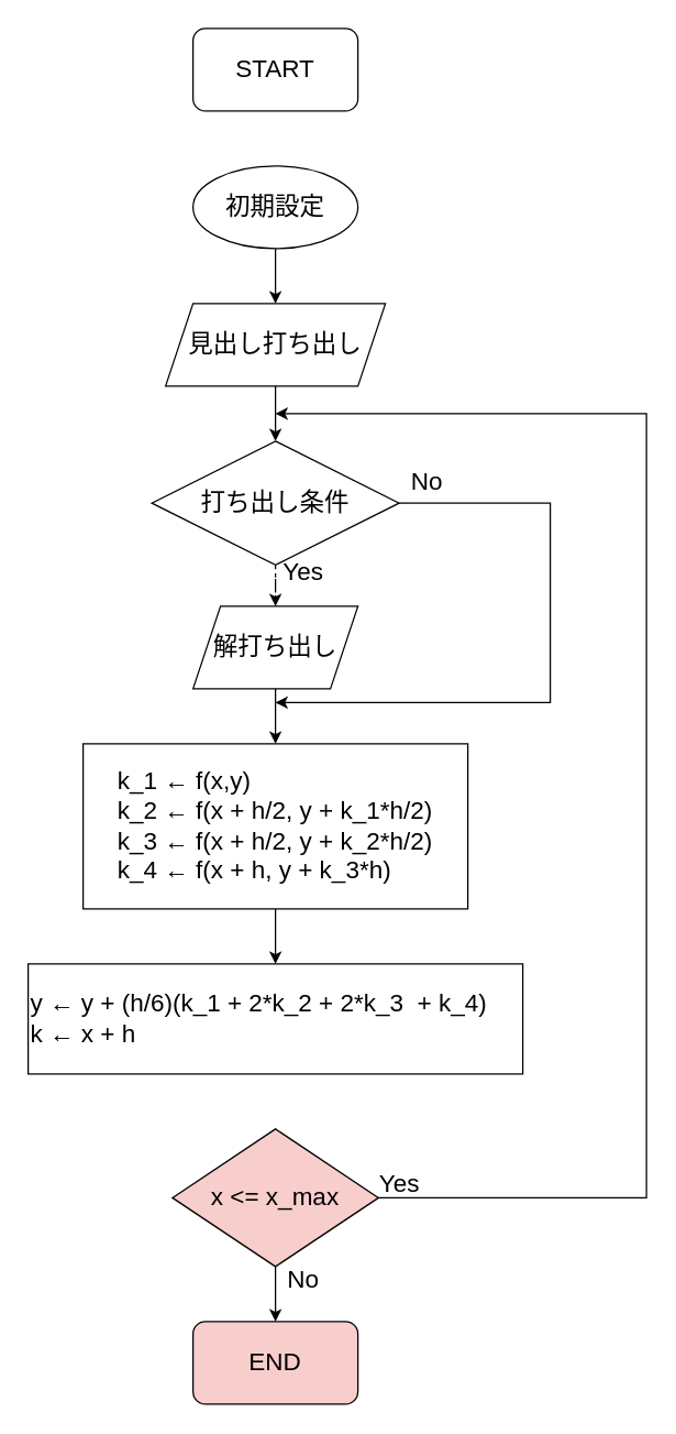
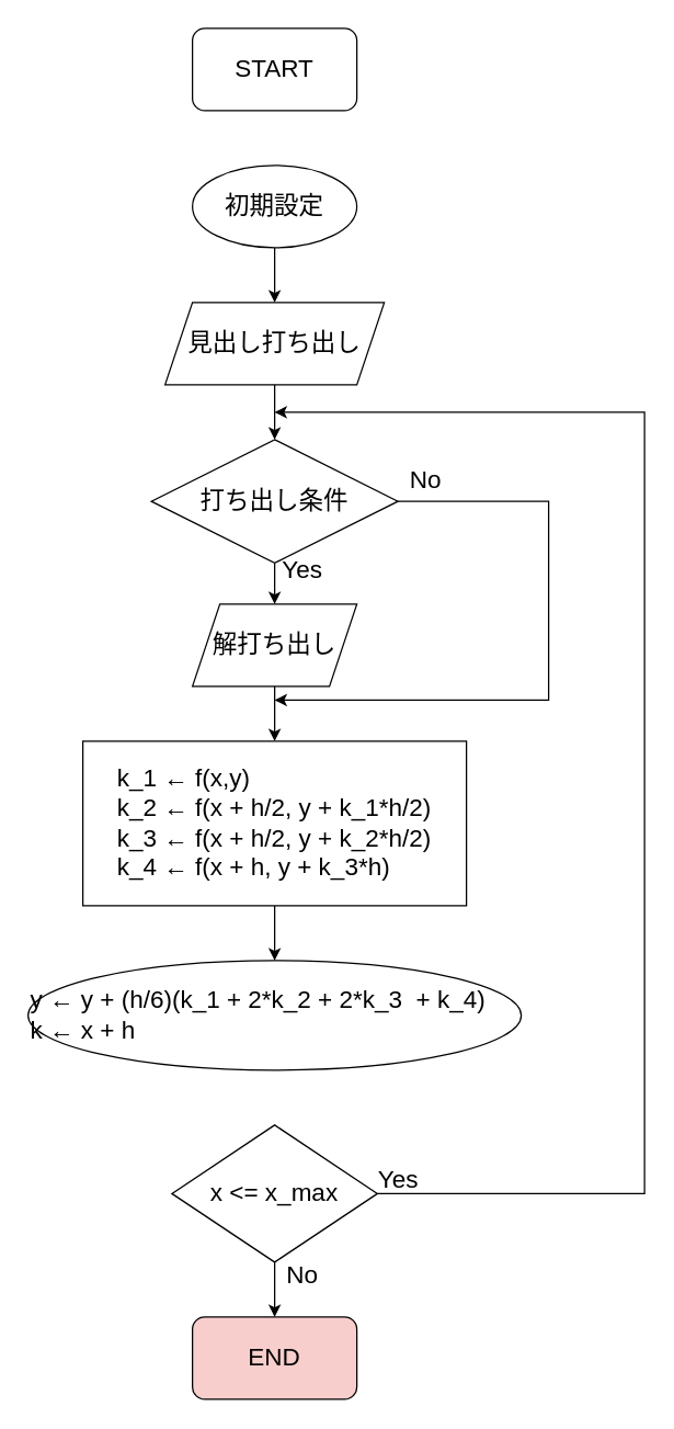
  <mxCell id="0" />
  <mxCell id="1" parent="0" />
  <mxCell id="2" value="END" style="rounded=1;whiteSpace=wrap;html=1;fontSize=18;fillColor=#f8cecc;" vertex="1" parent="1"><mxGeometry x="140" y="960" width="120" height="60" as="geometry" /></mxCell>
  <mxCell id="3" value="START" style="rounded=1;whiteSpace=wrap;html=1;fontSize=18;" vertex="1" parent="1"><mxGeometry x="140" y="20" width="120" height="60" as="geometry" /></mxCell>
  <mxCell id="4" value="" style="edgeStyle=orthogonalEdgeStyle;rounded=0;orthogonalLoop=1;jettySize=auto;html=1;fontSize=18;" edge="1" parent="1" source="5" target="7"><mxGeometry relative="1" as="geometry" /></mxCell>
  <mxCell id="5" value="初期設定" style="ellipse;whiteSpace=wrap;html=1;fontSize=18;" vertex="1" parent="1"><mxGeometry x="140" y="120" width="120" height="60" as="geometry" /></mxCell>
  <mxCell id="6" value="" style="edgeStyle=orthogonalEdgeStyle;rounded=0;orthogonalLoop=1;jettySize=auto;html=1;fontSize=18;" edge="1" parent="1" source="7" target="10"><mxGeometry relative="1" as="geometry" /></mxCell>
  <mxCell id="7" value="見出し打ち出し" style="shape=parallelogram;perimeter=parallelogramPerimeter;whiteSpace=wrap;html=1;fixedSize=1;rounded=0;fontSize=18;" vertex="1" parent="1"><mxGeometry x="120" y="220" width="160" height="60" as="geometry" /></mxCell>
- <mxCell id="8" value="" style="edgeStyle=orthogonalEdgeStyle;rounded=0;orthogonalLoop=1;jettySize=auto;html=1;fontSize=18;dashed=1;" edge="1" parent="1" source="10" target="12"><mxGeometry relative="1" as="geometry" /></mxCell>
+ <mxCell id="8" value="" style="edgeStyle=orthogonalEdgeStyle;rounded=0;orthogonalLoop=1;jettySize=auto;html=1;fontSize=18;" edge="1" parent="1" source="10" target="12"><mxGeometry relative="1" as="geometry" /></mxCell>
  <mxCell id="9" value="" style="edgeStyle=orthogonalEdgeStyle;rounded=0;orthogonalLoop=1;jettySize=auto;html=1;fontSize=18;" edge="1" parent="1" source="10"><mxGeometry relative="1" as="geometry"><mxPoint x="200" y="510" as="targetPoint" /><Array as="points"><mxPoint x="400" y="365" /><mxPoint x="400" y="510" /></Array></mxGeometry></mxCell>
  <mxCell id="10" value="打ち出し条件" style="rhombus;whiteSpace=wrap;html=1;rounded=0;fontSize=18;" vertex="1" parent="1"><mxGeometry x="110" y="320" width="180" height="90" as="geometry" /></mxCell>
  <mxCell id="11" value="" style="edgeStyle=orthogonalEdgeStyle;rounded=0;orthogonalLoop=1;jettySize=auto;html=1;fontSize=18;" edge="1" parent="1" source="12" target="14"><mxGeometry relative="1" as="geometry" /></mxCell>
  <mxCell id="12" value="解打ち出し" style="shape=parallelogram;perimeter=parallelogramPerimeter;whiteSpace=wrap;html=1;fixedSize=1;rounded=0;fontSize=18;" vertex="1" parent="1"><mxGeometry x="140" y="440" width="120" height="60" as="geometry" /></mxCell>
  <mxCell id="13" value="" style="edgeStyle=orthogonalEdgeStyle;rounded=0;orthogonalLoop=1;jettySize=auto;html=1;fontSize=18;" edge="1" parent="1" source="14" target="17"><mxGeometry relative="1" as="geometry" /></mxCell>
  <mxCell id="14" value="&lt;div style=&quot;text-align: left; font-size: 18px;&quot;&gt;&lt;span style=&quot;font-size: 18px;&quot;&gt;k_1 ← f(x,y)&lt;/span&gt;&lt;/div&gt;&lt;div style=&quot;text-align: left; font-size: 18px;&quot;&gt;&lt;span style=&quot;font-size: 18px;&quot;&gt;k_2&amp;nbsp;&lt;/span&gt;&lt;span style=&quot;font-size: 18px;&quot;&gt;← f(x + h/2, y + k_1*h/2)&lt;/span&gt;&lt;/div&gt;&lt;div style=&quot;text-align: left; font-size: 18px;&quot;&gt;&lt;span style=&quot;font-size: 18px;&quot;&gt;k_3 ← f(x + h/2, y + k_2*h/2)&lt;/span&gt;&lt;/div&gt;&lt;div style=&quot;text-align: left; font-size: 18px;&quot;&gt;&lt;span style=&quot;font-size: 18px;&quot;&gt;k_4 ← f(x + h, y + k_3*h)&lt;/span&gt;&lt;/div&gt;" style="whiteSpace=wrap;html=1;rounded=0;fontSize=18;" vertex="1" parent="1"><mxGeometry x="60" y="540" width="280" height="120" as="geometry" /></mxCell>
  <mxCell id="15" value="No" style="text;html=1;align=center;verticalAlign=middle;resizable=0;points=[];autosize=1;fontSize=18;" vertex="1" parent="1"><mxGeometry x="290" y="335" width="40" height="30" as="geometry" /></mxCell>
  <mxCell id="16" value="Yes" style="text;html=1;align=center;verticalAlign=middle;resizable=0;points=[];autosize=1;fontSize=18;" vertex="1" parent="1"><mxGeometry x="200" y="400" width="40" height="30" as="geometry" /></mxCell>
- <mxCell id="17" value="&lt;div style=&quot;font-size: 18px&quot;&gt;y ← y + (h/6)(k_1 + 2*k_2 + 2*k_3&amp;nbsp; + k_4)&lt;/div&gt;&lt;div style=&quot;font-size: 18px&quot;&gt;k ← x + h&lt;/div&gt;" style="whiteSpace=wrap;html=1;rounded=0;fontSize=18;align=left;" vertex="1" parent="1"><mxGeometry x="20" y="700" width="360" height="80" as="geometry" /></mxCell>
+ <mxCell id="17" value="&lt;div style=&quot;font-size: 18px&quot;&gt;y ← y + (h/6)(k_1 + 2*k_2 + 2*k_3&amp;nbsp; + k_4)&lt;/div&gt;&lt;div style=&quot;font-size: 18px&quot;&gt;k ← x + h&lt;/div&gt;" style="ellipse;whiteSpace=wrap;html=1;fontSize=18;align=left;" vertex="1" parent="1"><mxGeometry x="20" y="700" width="360" height="80" as="geometry" /></mxCell>
  <mxCell id="18" style="edgeStyle=orthogonalEdgeStyle;rounded=0;orthogonalLoop=1;jettySize=auto;html=1;exitX=0.5;exitY=1;exitDx=0;exitDy=0;fontSize=18;" edge="1" parent="1" source="17" target="17"><mxGeometry relative="1" as="geometry" /></mxCell>
  <mxCell id="19" value="" style="edgeStyle=orthogonalEdgeStyle;rounded=0;orthogonalLoop=1;jettySize=auto;html=1;fontSize=18;" edge="1" parent="1" source="21" target="2"><mxGeometry relative="1" as="geometry" /></mxCell>
  <mxCell id="20" value="" style="edgeStyle=orthogonalEdgeStyle;rounded=0;orthogonalLoop=1;jettySize=auto;html=1;fontSize=18;" edge="1" parent="1" source="21"><mxGeometry relative="1" as="geometry"><mxPoint x="200" y="300" as="targetPoint" /><Array as="points"><mxPoint x="470" y="870" /></Array></mxGeometry></mxCell>
- <mxCell id="21" value="x &amp;lt;= x_max" style="rhombus;whiteSpace=wrap;html=1;rounded=0;fontSize=18;align=center;fillColor=#f8cecc;" vertex="1" parent="1"><mxGeometry x="125" y="820" width="150" height="100" as="geometry" /></mxCell>
+ <mxCell id="21" value="x &amp;lt;= x_max" style="rhombus;whiteSpace=wrap;html=1;rounded=0;fontSize=18;align=center;" vertex="1" parent="1"><mxGeometry x="125" y="820" width="150" height="100" as="geometry" /></mxCell>
  <mxCell id="22" value="No" style="text;html=1;align=center;verticalAlign=middle;resizable=0;points=[];autosize=1;fontSize=18;" vertex="1" parent="1"><mxGeometry x="200" y="915" width="40" height="30" as="geometry" /></mxCell>
  <mxCell id="23" value="Yes" style="text;html=1;align=center;verticalAlign=middle;resizable=0;points=[];autosize=1;fontSize=18;" vertex="1" parent="1"><mxGeometry x="270" y="845" width="40" height="30" as="geometry" /></mxCell>
